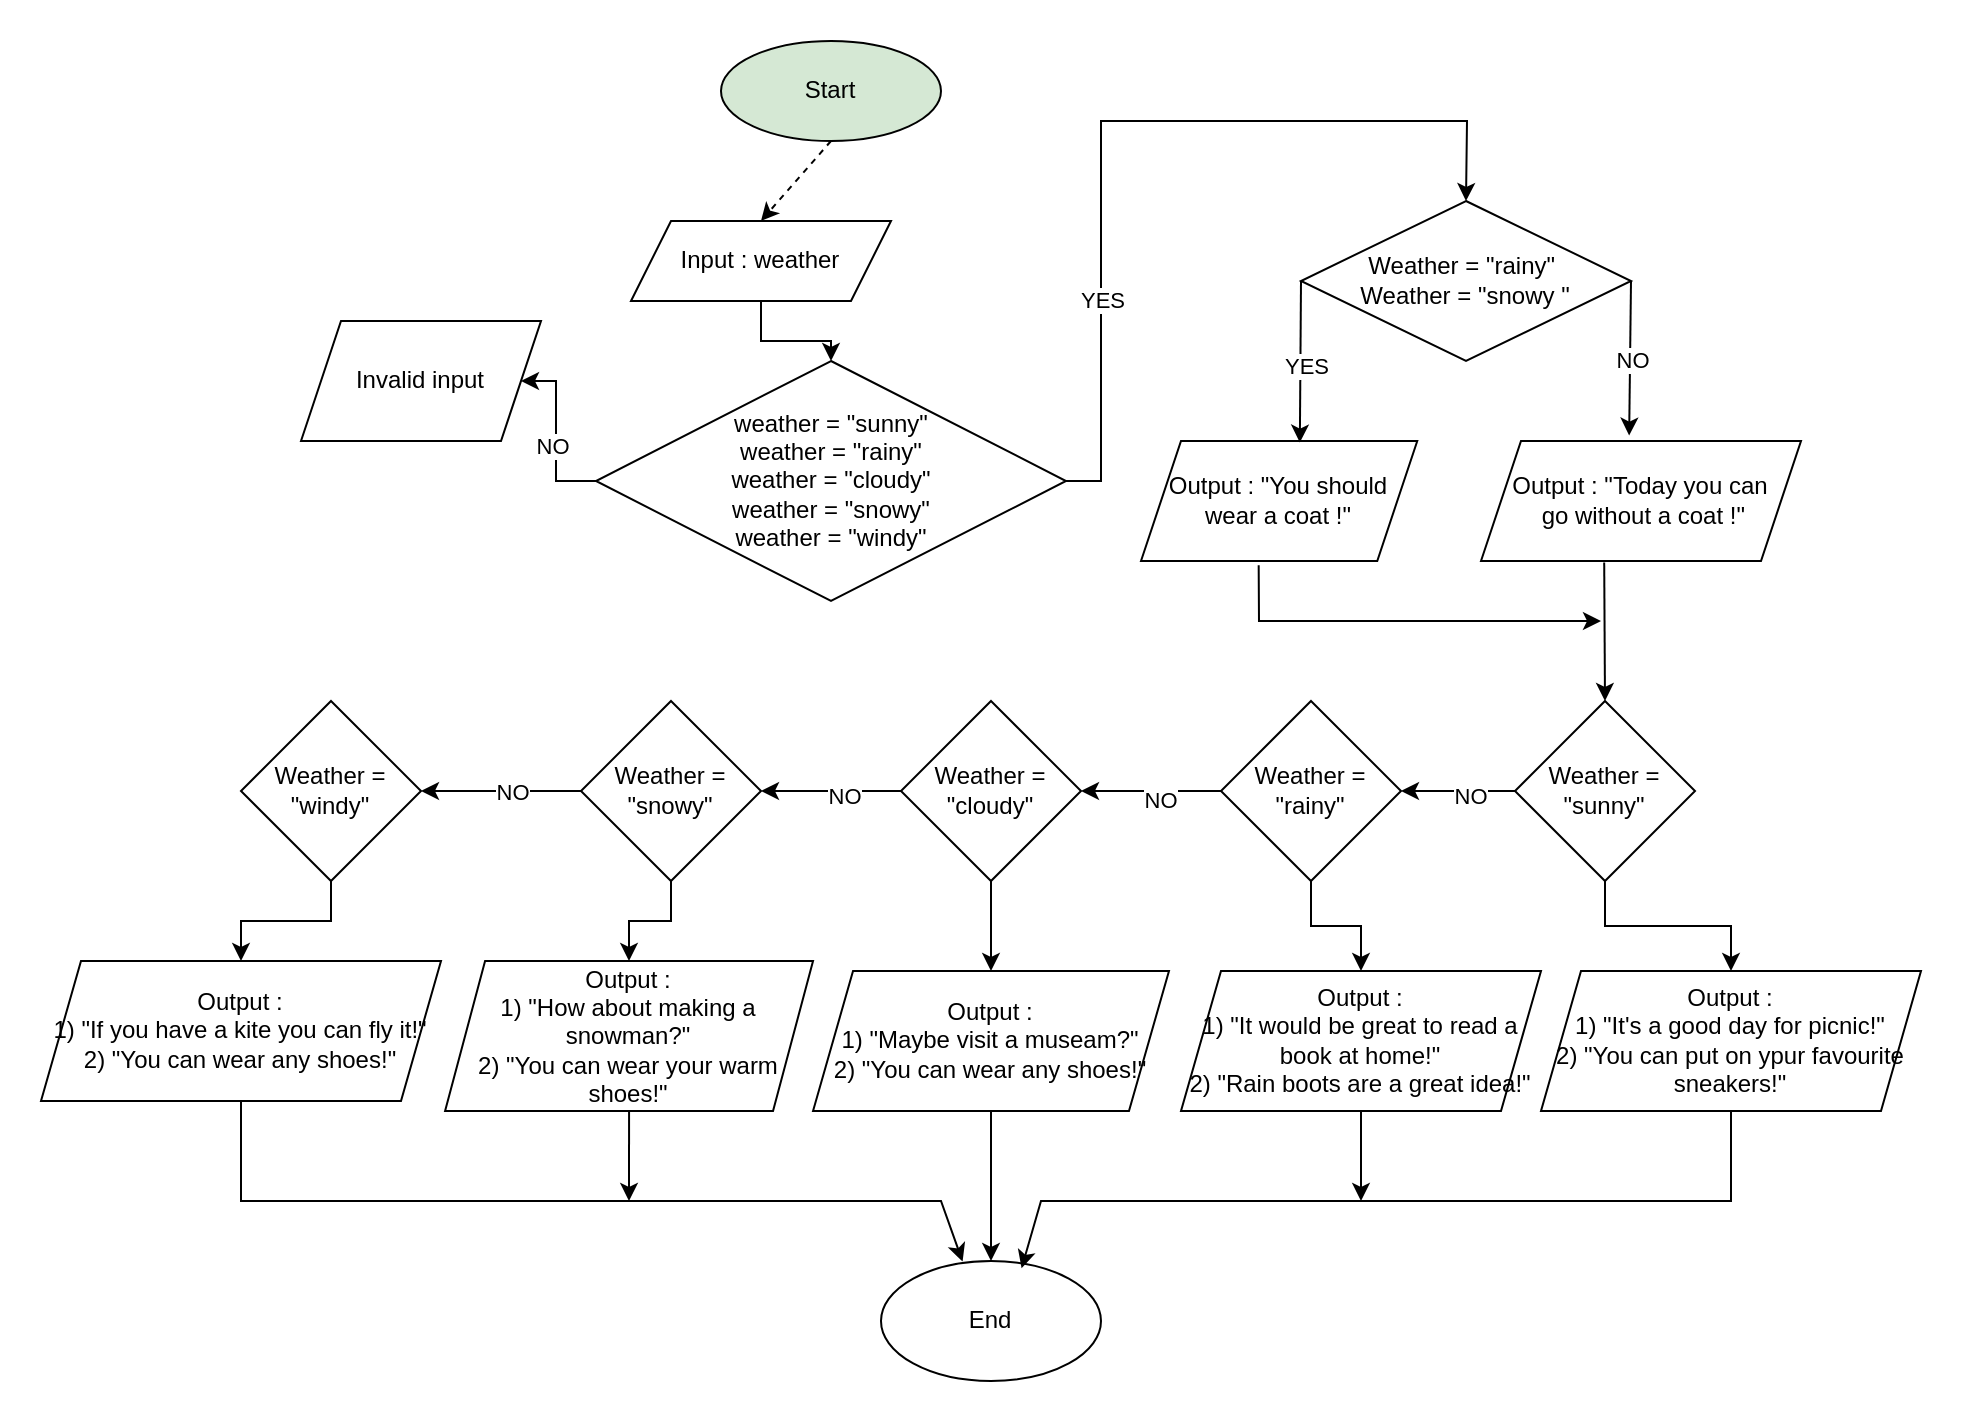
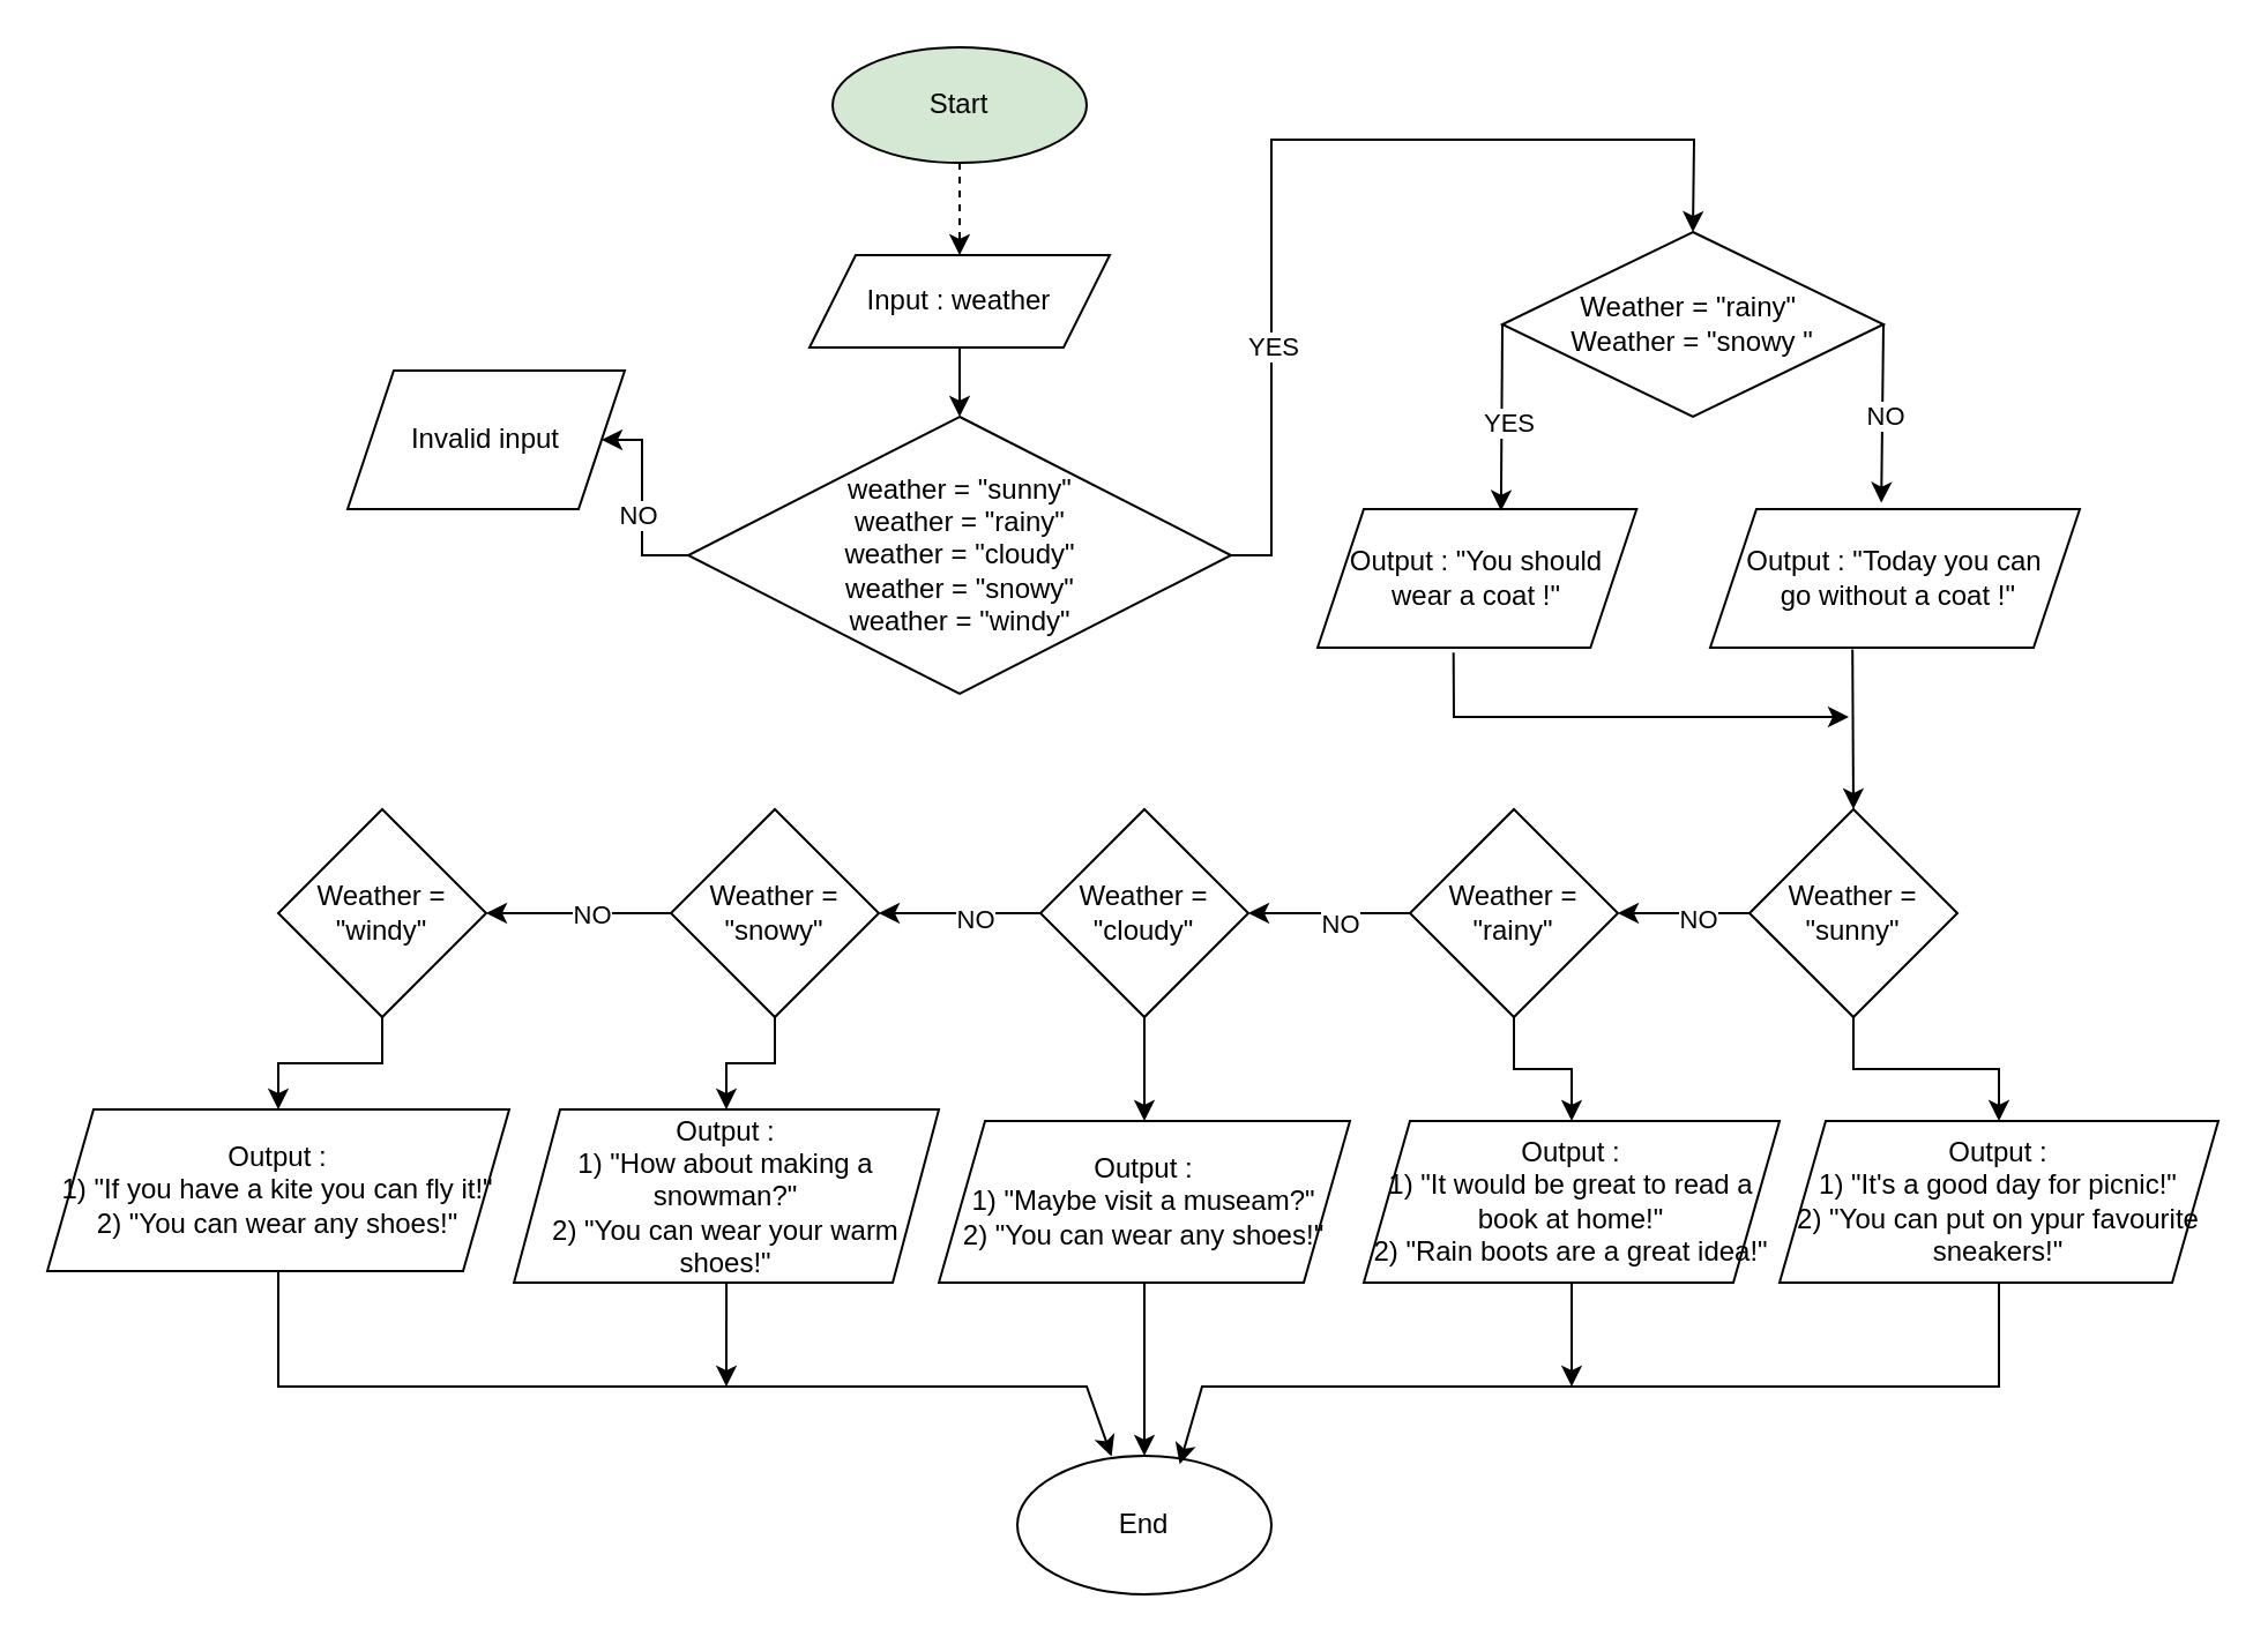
  <mxCell id="0" />
  <mxCell id="1" parent="0" />
  <mxCell id="2" value="Start" style="ellipse;whiteSpace=wrap;html=1;fillColor=#d5e8d4;" vertex="1" parent="1"><mxGeometry x="360" y="20" width="110" height="50" as="geometry" /></mxCell>
  <mxCell id="3" value="End" style="ellipse;whiteSpace=wrap;html=1;" vertex="1" parent="1"><mxGeometry x="440" y="630" width="110" height="60" as="geometry" /></mxCell>
  <mxCell id="4" value="" style="edgeStyle=orthogonalEdgeStyle;rounded=0;orthogonalLoop=1;jettySize=auto;html=1;" edge="1" parent="1" source="5" target="8"><mxGeometry relative="1" as="geometry" /></mxCell>
- <mxCell id="5" value="Input : weather" style="shape=parallelogram;perimeter=parallelogramPerimeter;whiteSpace=wrap;html=1;fixedSize=1;" vertex="1" parent="1"><mxGeometry x="315" y="110" width="130" height="40" as="geometry" /></mxCell>
+ <mxCell id="5" value="Input : weather" style="shape=parallelogram;perimeter=parallelogramPerimeter;whiteSpace=wrap;html=1;fixedSize=1;" vertex="1" parent="1"><mxGeometry x="350" y="110" width="130" height="40" as="geometry" /></mxCell>
  <mxCell id="6" value="" style="edgeStyle=orthogonalEdgeStyle;rounded=0;orthogonalLoop=1;jettySize=auto;html=1;" edge="1" parent="1" source="8" target="13"><mxGeometry relative="1" as="geometry" /></mxCell>
  <mxCell id="7" value="NO" style="edgeLabel;html=1;align=center;verticalAlign=middle;resizable=0;points=[];" vertex="1" connectable="0" parent="6"><mxGeometry x="-0.124" y="2" relative="1" as="geometry"><mxPoint as="offset" /></mxGeometry></mxCell>
  <mxCell id="8" value="weather = &quot;sunny&quot;&lt;div&gt;weather = &quot;rainy&quot;&lt;/div&gt;&lt;div&gt;weather = &quot;cloudy&quot;&lt;/div&gt;&lt;div&gt;weather = &quot;snowy&quot;&lt;/div&gt;&lt;div&gt;weather = &quot;windy&quot;&lt;/div&gt;" style="rhombus;whiteSpace=wrap;html=1;" vertex="1" parent="1"><mxGeometry x="297.5" y="180" width="235" height="120" as="geometry" /></mxCell>
  <mxCell id="9" value="" style="endArrow=classic;html=1;rounded=0;exitX=0.5;exitY=1;exitDx=0;exitDy=0;entryX=0.5;entryY=0;entryDx=0;entryDy=0;dashed=1;" edge="1" parent="1" source="2" target="5"><mxGeometry width="50" height="50" relative="1" as="geometry"><mxPoint x="410" y="240" as="sourcePoint" /><mxPoint x="460" y="190" as="targetPoint" /></mxGeometry></mxCell>
  <mxCell id="10" value="Weather = &quot;rainy&quot;&amp;nbsp;&lt;div&gt;Weather = &quot;snowy &quot;&lt;/div&gt;" style="rhombus;whiteSpace=wrap;html=1;" vertex="1" parent="1"><mxGeometry x="650" y="100" width="165" height="80" as="geometry" /></mxCell>
  <mxCell id="11" value="" style="endArrow=classic;html=1;rounded=0;exitX=1;exitY=0.5;exitDx=0;exitDy=0;entryX=0.5;entryY=0;entryDx=0;entryDy=0;" edge="1" parent="1" source="8" target="10"><mxGeometry width="50" height="50" relative="1" as="geometry"><mxPoint x="415" y="330" as="sourcePoint" /><mxPoint x="200" y="360" as="targetPoint" /><Array as="points"><mxPoint x="550" y="240" /><mxPoint x="550" y="60" /><mxPoint x="733" y="60" /></Array></mxGeometry></mxCell>
  <mxCell id="12" value="YES" style="edgeLabel;html=1;align=center;verticalAlign=middle;resizable=0;points=[];" vertex="1" connectable="0" parent="11"><mxGeometry x="-0.723" relative="1" as="geometry"><mxPoint y="-50" as="offset" /></mxGeometry></mxCell>
  <mxCell id="13" value="Invalid input" style="shape=parallelogram;perimeter=parallelogramPerimeter;whiteSpace=wrap;html=1;fixedSize=1;" vertex="1" parent="1"><mxGeometry x="150" y="160" width="120" height="60" as="geometry" /></mxCell>
  <mxCell id="14" value="Output : &quot;You should wear a coat !&quot;" style="shape=parallelogram;perimeter=parallelogramPerimeter;whiteSpace=wrap;html=1;fixedSize=1;" vertex="1" parent="1"><mxGeometry x="570" y="220" width="138.13" height="60" as="geometry" /></mxCell>
  <mxCell id="15" value="Output : &quot;Today you can&lt;div&gt;&amp;nbsp;go without a coat !&quot;&lt;/div&gt;" style="shape=parallelogram;perimeter=parallelogramPerimeter;whiteSpace=wrap;html=1;fixedSize=1;" vertex="1" parent="1"><mxGeometry x="740" y="220" width="160" height="60" as="geometry" /></mxCell>
  <mxCell id="16" value="" style="endArrow=classic;html=1;rounded=0;exitX=0;exitY=0.5;exitDx=0;exitDy=0;entryX=0.575;entryY=0.013;entryDx=0;entryDy=0;entryPerimeter=0;" edge="1" parent="1" source="10" target="14"><mxGeometry width="50" height="50" relative="1" as="geometry"><mxPoint x="720" y="250" as="sourcePoint" /><mxPoint x="770" y="200" as="targetPoint" /></mxGeometry></mxCell>
  <mxCell id="17" value="YES" style="edgeLabel;html=1;align=center;verticalAlign=middle;resizable=0;points=[];" vertex="1" connectable="0" parent="16"><mxGeometry x="0.031" y="3" relative="1" as="geometry"><mxPoint as="offset" /></mxGeometry></mxCell>
  <mxCell id="18" value="" style="endArrow=classic;html=1;rounded=0;exitX=1;exitY=0.5;exitDx=0;exitDy=0;entryX=0.463;entryY=-0.045;entryDx=0;entryDy=0;entryPerimeter=0;" edge="1" parent="1" source="10" target="15"><mxGeometry width="50" height="50" relative="1" as="geometry"><mxPoint x="720" y="250" as="sourcePoint" /><mxPoint x="770" y="200" as="targetPoint" /></mxGeometry></mxCell>
  <mxCell id="19" value="NO" style="edgeLabel;html=1;align=center;verticalAlign=middle;resizable=0;points=[];" vertex="1" connectable="0" parent="18"><mxGeometry x="0.213" y="-1" relative="1" as="geometry"><mxPoint x="2" y="-7" as="offset" /></mxGeometry></mxCell>
  <mxCell id="20" value="" style="edgeStyle=orthogonalEdgeStyle;rounded=0;orthogonalLoop=1;jettySize=auto;html=1;" edge="1" parent="1" source="23" target="39"><mxGeometry relative="1" as="geometry" /></mxCell>
  <mxCell id="21" value="NO" style="edgeLabel;html=1;align=center;verticalAlign=middle;resizable=0;points=[];" vertex="1" connectable="0" parent="20"><mxGeometry x="-0.181" y="2" relative="1" as="geometry"><mxPoint as="offset" /></mxGeometry></mxCell>
  <mxCell id="22" value="" style="edgeStyle=orthogonalEdgeStyle;rounded=0;orthogonalLoop=1;jettySize=auto;html=1;" edge="1" parent="1" source="23" target="40"><mxGeometry relative="1" as="geometry" /></mxCell>
  <mxCell id="23" value="Weather = &quot;sunny&quot;" style="rhombus;whiteSpace=wrap;html=1;" vertex="1" parent="1"><mxGeometry x="757" y="350" width="90" height="90" as="geometry" /></mxCell>
  <mxCell id="24" value="" style="endArrow=classic;html=1;rounded=0;exitX=0.385;exitY=1.013;exitDx=0;exitDy=0;exitPerimeter=0;entryX=0.5;entryY=0;entryDx=0;entryDy=0;" edge="1" parent="1" source="15" target="23"><mxGeometry width="50" height="50" relative="1" as="geometry"><mxPoint x="570" y="330" as="sourcePoint" /><mxPoint x="620" y="280" as="targetPoint" /></mxGeometry></mxCell>
  <mxCell id="25" value="" style="endArrow=classic;html=1;rounded=0;exitX=0.426;exitY=1.036;exitDx=0;exitDy=0;exitPerimeter=0;" edge="1" parent="1" source="14"><mxGeometry width="50" height="50" relative="1" as="geometry"><mxPoint x="660" y="330" as="sourcePoint" /><mxPoint x="800" y="310" as="targetPoint" /><Array as="points"><mxPoint x="629" y="310" /></Array></mxGeometry></mxCell>
  <mxCell id="26" value="" style="edgeStyle=orthogonalEdgeStyle;rounded=0;orthogonalLoop=1;jettySize=auto;html=1;" edge="1" parent="1" source="27" target="45"><mxGeometry relative="1" as="geometry" /></mxCell>
  <mxCell id="27" value="Weather = &quot;windy&quot;" style="rhombus;whiteSpace=wrap;html=1;" vertex="1" parent="1"><mxGeometry x="120" y="350" width="90" height="90" as="geometry" /></mxCell>
  <mxCell id="28" value="" style="edgeStyle=orthogonalEdgeStyle;rounded=0;orthogonalLoop=1;jettySize=auto;html=1;" edge="1" parent="1" source="31" target="27"><mxGeometry relative="1" as="geometry" /></mxCell>
  <mxCell id="29" value="NO" style="edgeLabel;html=1;align=center;verticalAlign=middle;resizable=0;points=[];" vertex="1" connectable="0" parent="28"><mxGeometry x="-0.143" relative="1" as="geometry"><mxPoint x="-1" as="offset" /></mxGeometry></mxCell>
  <mxCell id="30" value="" style="edgeStyle=orthogonalEdgeStyle;rounded=0;orthogonalLoop=1;jettySize=auto;html=1;" edge="1" parent="1" source="31" target="44"><mxGeometry relative="1" as="geometry" /></mxCell>
  <mxCell id="31" value="Weather = &quot;snowy&quot;" style="rhombus;whiteSpace=wrap;html=1;" vertex="1" parent="1"><mxGeometry x="290" y="350" width="90" height="90" as="geometry" /></mxCell>
  <mxCell id="32" value="" style="edgeStyle=orthogonalEdgeStyle;rounded=0;orthogonalLoop=1;jettySize=auto;html=1;" edge="1" parent="1" source="35" target="31"><mxGeometry relative="1" as="geometry" /></mxCell>
  <mxCell id="33" value="NO" style="edgeLabel;html=1;align=center;verticalAlign=middle;resizable=0;points=[];" vertex="1" connectable="0" parent="32"><mxGeometry x="-0.162" y="2" relative="1" as="geometry"><mxPoint as="offset" /></mxGeometry></mxCell>
  <mxCell id="34" value="" style="edgeStyle=orthogonalEdgeStyle;rounded=0;orthogonalLoop=1;jettySize=auto;html=1;" edge="1" parent="1" source="35" target="43"><mxGeometry relative="1" as="geometry" /></mxCell>
  <mxCell id="35" value="Weather = &quot;cloudy&quot;" style="rhombus;whiteSpace=wrap;html=1;" vertex="1" parent="1"><mxGeometry x="450" y="350" width="90" height="90" as="geometry" /></mxCell>
  <mxCell id="36" value="" style="edgeStyle=orthogonalEdgeStyle;rounded=0;orthogonalLoop=1;jettySize=auto;html=1;" edge="1" parent="1" source="39" target="35"><mxGeometry relative="1" as="geometry" /></mxCell>
  <mxCell id="37" value="NO" style="edgeLabel;html=1;align=center;verticalAlign=middle;resizable=0;points=[];" vertex="1" connectable="0" parent="36"><mxGeometry x="-0.101" y="4" relative="1" as="geometry"><mxPoint as="offset" /></mxGeometry></mxCell>
  <mxCell id="38" value="" style="edgeStyle=orthogonalEdgeStyle;rounded=0;orthogonalLoop=1;jettySize=auto;html=1;" edge="1" parent="1" source="39" target="41"><mxGeometry relative="1" as="geometry" /></mxCell>
  <mxCell id="39" value="Weather = &quot;rainy&quot;" style="rhombus;whiteSpace=wrap;html=1;" vertex="1" parent="1"><mxGeometry x="610" y="350" width="90" height="90" as="geometry" /></mxCell>
  <mxCell id="40" value="Output :&lt;div&gt;1) &quot;It's a good day for picnic!&quot;&lt;/div&gt;&lt;div&gt;2) &quot;You can put on ypur favourite sneakers!&quot;&lt;/div&gt;" style="shape=parallelogram;perimeter=parallelogramPerimeter;whiteSpace=wrap;html=1;fixedSize=1;" vertex="1" parent="1"><mxGeometry x="770" y="485" width="190" height="70" as="geometry" /></mxCell>
  <mxCell id="41" value="Output :&lt;div&gt;1) &quot;It would be great to read a book at home!&quot;&lt;/div&gt;&lt;div&gt;2) &quot;Rain boots are a great idea!&quot;&lt;/div&gt;" style="shape=parallelogram;perimeter=parallelogramPerimeter;whiteSpace=wrap;html=1;fixedSize=1;" vertex="1" parent="1"><mxGeometry x="590" y="485" width="180" height="70" as="geometry" /></mxCell>
  <mxCell id="42" value="" style="edgeStyle=orthogonalEdgeStyle;rounded=0;orthogonalLoop=1;jettySize=auto;html=1;" edge="1" parent="1" source="43" target="3"><mxGeometry relative="1" as="geometry" /></mxCell>
  <mxCell id="43" value="Output :&lt;div&gt;1) &quot;Maybe visit a museam?&quot;&lt;/div&gt;&lt;div&gt;2) &quot;You can wear any shoes!&quot;&lt;/div&gt;" style="shape=parallelogram;perimeter=parallelogramPerimeter;whiteSpace=wrap;html=1;fixedSize=1;" vertex="1" parent="1"><mxGeometry x="406.02" y="485" width="177.97" height="70" as="geometry" /></mxCell>
  <mxCell id="44" value="Output :&lt;div&gt;1) &quot;How about making a snowman?&quot;&lt;/div&gt;&lt;div&gt;2) &quot;You can wear your warm shoes!&quot;&lt;/div&gt;" style="shape=parallelogram;perimeter=parallelogramPerimeter;whiteSpace=wrap;html=1;fixedSize=1;" vertex="1" parent="1"><mxGeometry x="222.04" y="480" width="183.98" height="75" as="geometry" /></mxCell>
  <mxCell id="45" value="Output :&lt;div&gt;1) &quot;If you have a kite you can fly it!&quot;&lt;/div&gt;&lt;div&gt;2) &quot;You can wear any shoes!&quot;&lt;/div&gt;" style="shape=parallelogram;perimeter=parallelogramPerimeter;whiteSpace=wrap;html=1;fixedSize=1;" vertex="1" parent="1"><mxGeometry y="480" width="200" height="70" as="geometry" x="20" /></mxCell>
  <mxCell id="46" value="" style="endArrow=classic;html=1;rounded=0;exitX=0.5;exitY=1;exitDx=0;exitDy=0;entryX=0.371;entryY=0.005;entryDx=0;entryDy=0;entryPerimeter=0;" edge="1" parent="1" source="45" target="3"><mxGeometry width="50" height="50" relative="1" as="geometry"><mxPoint x="520" y="560" as="sourcePoint" /><mxPoint x="500" y="600" as="targetPoint" /><Array as="points"><mxPoint x="120" y="600" /><mxPoint x="470" y="600" /></Array></mxGeometry></mxCell>
  <mxCell id="47" value="" style="endArrow=classic;html=1;rounded=0;exitX=0.5;exitY=1;exitDx=0;exitDy=0;" edge="1" parent="1" source="44"><mxGeometry width="50" height="50" relative="1" as="geometry"><mxPoint x="410" y="500" as="sourcePoint" /><mxPoint x="314" y="600" as="targetPoint" /></mxGeometry></mxCell>
  <mxCell id="48" value="" style="endArrow=classic;html=1;rounded=0;exitX=0.5;exitY=1;exitDx=0;exitDy=0;entryX=0.639;entryY=0.061;entryDx=0;entryDy=0;entryPerimeter=0;" edge="1" parent="1" source="40" target="3"><mxGeometry width="50" height="50" relative="1" as="geometry"><mxPoint x="630" y="500" as="sourcePoint" /><mxPoint x="680" y="450" as="targetPoint" /><Array as="points"><mxPoint x="865" y="600" /><mxPoint x="520" y="600" /></Array></mxGeometry></mxCell>
  <mxCell id="49" value="" style="endArrow=classic;html=1;rounded=0;exitX=0.5;exitY=1;exitDx=0;exitDy=0;" edge="1" parent="1" source="41"><mxGeometry width="50" height="50" relative="1" as="geometry"><mxPoint x="630" y="500" as="sourcePoint" /><mxPoint x="680" y="600" as="targetPoint" /></mxGeometry></mxCell>
